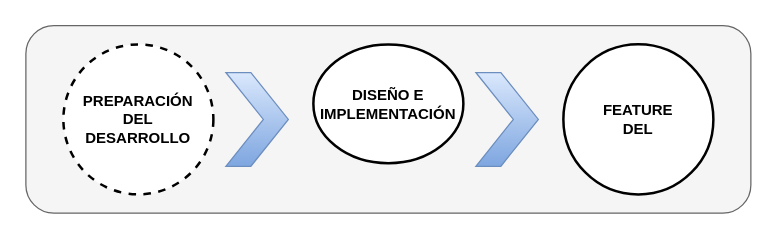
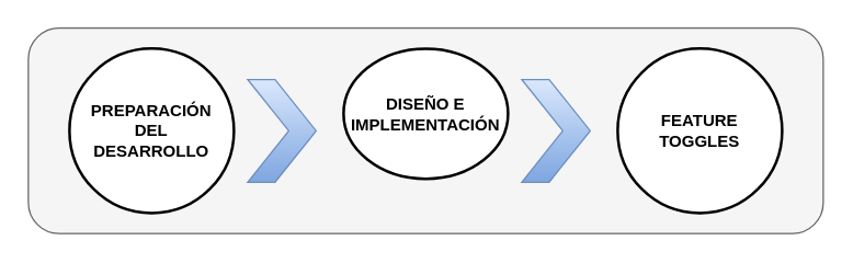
  <mxCell id="0" />
  <mxCell id="1" parent="0" />
  <mxCell id="2" value="" style="rounded=1;whiteSpace=wrap;html=1;strokeWidth=1;fillColor=#f5f5f5;fontColor=#333333;strokeColor=#666666;" vertex="1" parent="1"><mxGeometry x="20" y="20" width="580" height="150" as="geometry" /></mxCell>
- <mxCell id="3" value="&lt;span&gt;PREPARACIÓN&lt;br&gt;DEL&lt;br&gt;DESARROLLO&lt;br&gt;&lt;/span&gt;" style="ellipse;whiteSpace=wrap;html=1;aspect=fixed;strokeWidth=2;fillColor=#FFFFFF;fontStyle=1;dashed=1;" vertex="1" parent="1"><mxGeometry x="50" y="35" width="120" height="120" as="geometry" /></mxCell>
+ <mxCell id="3" value="&lt;span&gt;PREPARACIÓN&lt;br&gt;DEL&lt;br&gt;DESARROLLO&lt;br&gt;&lt;/span&gt;" style="ellipse;whiteSpace=wrap;html=1;aspect=fixed;strokeWidth=2;fillColor=#FFFFFF;fontStyle=1" vertex="1" parent="1"><mxGeometry x="50" y="35" width="120" height="120" as="geometry" /></mxCell>
  <mxCell id="4" value="" style="html=1;shadow=0;dashed=0;align=center;verticalAlign=middle;shape=mxgraph.arrows2.arrow;dy=0;dx=30;notch=30;strokeWidth=1;fillColor=#dae8fc;gradientColor=#7ea6e0;strokeColor=#6c8ebf;" vertex="1" parent="1"><mxGeometry x="180" y="57.5" width="50" height="75" as="geometry" /></mxCell>
  <mxCell id="5" value="&lt;b&gt;DISEÑO E IMPLEMENTACIÓN&lt;/b&gt;" style="ellipse;whiteSpace=wrap;html=1;aspect=fixed;strokeWidth=2;fillColor=#FFFFFF;" vertex="1" parent="1"><mxGeometry x="250" y="35" width="120" height="95" as="geometry" /></mxCell>
  <mxCell id="6" value="" style="html=1;shadow=0;dashed=0;align=center;verticalAlign=middle;shape=mxgraph.arrows2.arrow;dy=0;dx=30;notch=30;strokeWidth=1;fillColor=#dae8fc;gradientColor=#7ea6e0;strokeColor=#6c8ebf;" vertex="1" parent="1"><mxGeometry x="380" y="57.5" width="50" height="75" as="geometry" /></mxCell>
- <mxCell id="7" value="&lt;b&gt;FEATURE&lt;br&gt;DEL&lt;br&gt;&lt;/b&gt;" style="ellipse;whiteSpace=wrap;html=1;aspect=fixed;strokeWidth=2;fillColor=#FFFFFF;" vertex="1" parent="1"><mxGeometry x="450" y="35" width="120" height="120" as="geometry" /></mxCell>
+ <mxCell id="7" value="&lt;b&gt;FEATURE&lt;br&gt;TOGGLES&lt;br&gt;&lt;/b&gt;" style="ellipse;whiteSpace=wrap;html=1;aspect=fixed;strokeWidth=2;fillColor=#FFFFFF;" vertex="1" parent="1"><mxGeometry x="450" y="35" width="120" height="120" as="geometry" /></mxCell>
